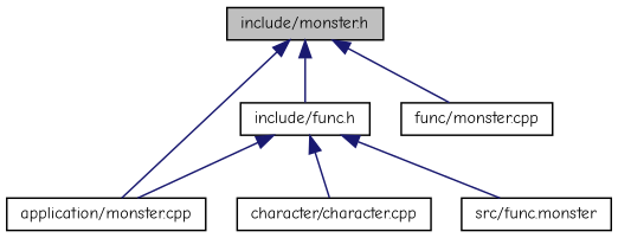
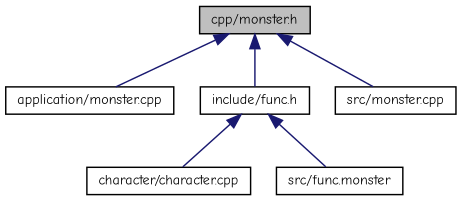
  digraph {
    fontname="Comic Neue"
    node [color=black fillcolor=white fontname="Comic Neue" fontsize=10 shape=record style=filled]
    edge [color=midnightblue dir=back fontname="Comic Neue" fontsize=10 labelfontname=Helvetica labelfontsize=10 style=solid]
-   n1 [fillcolor=grey75 fontcolor=black height=0.2 label="include/monster.h" width=0.4]
+   n1 [fillcolor=grey75 fontcolor=black height=0.2 label="cpp/monster.h" width=0.4]
    n2 [height=0.2 label="application/monster.cpp" width=0.4]
    n3 [height=0.2 label="include/func.h" width=0.4]
-   n4 [height=0.2 label="func/monster.cpp" width=0.4]
+   n4 [height=0.2 label="src/monster.cpp" width=0.4]
    n5 [height=0.2 label="character/character.cpp" width=0.4]
    n6 [height=0.2 label="src/func.monster" width=0.4]
    n1 -> n2
    n1 -> n3
    n1 -> n4
-   n3 -> n2
    n3 -> n5
    n3 -> n6
  }
